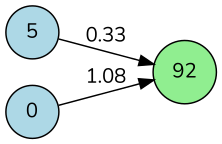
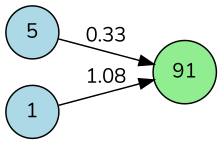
  digraph {
    fontname=Nunito
    rankdir=LR
    node [fillcolor=lightblue fontname=Nunito shape=circle style=filled]
    edge [fontname=Nunito]
    n1 [label=5]
-   n2 [fillcolor=lightgreen label=92]
-   n3 [label=0]
+   n2 [fillcolor=lightgreen label=91]
+   n3 [label=1]
    n1 -> n2 [label=0.33]
    n3 -> n2 [label=1.08]
  }
